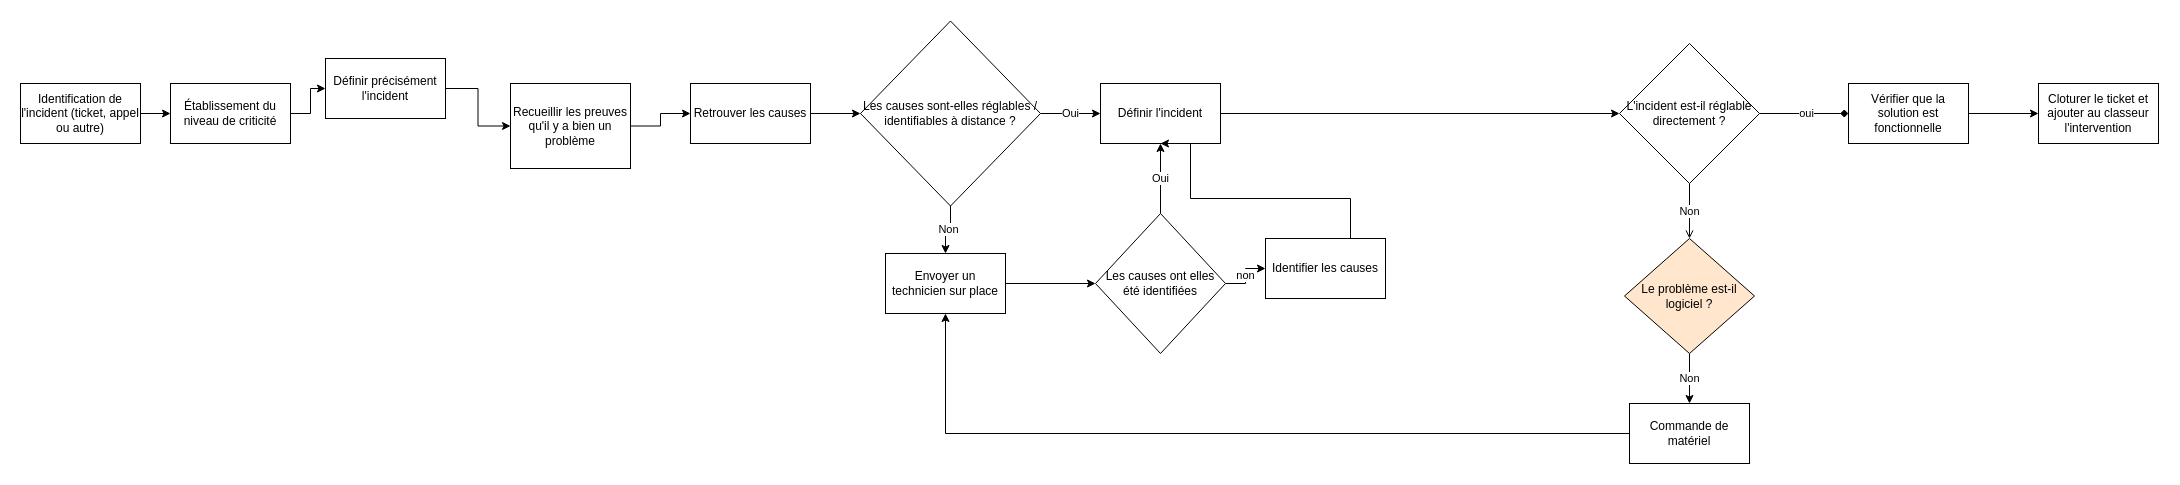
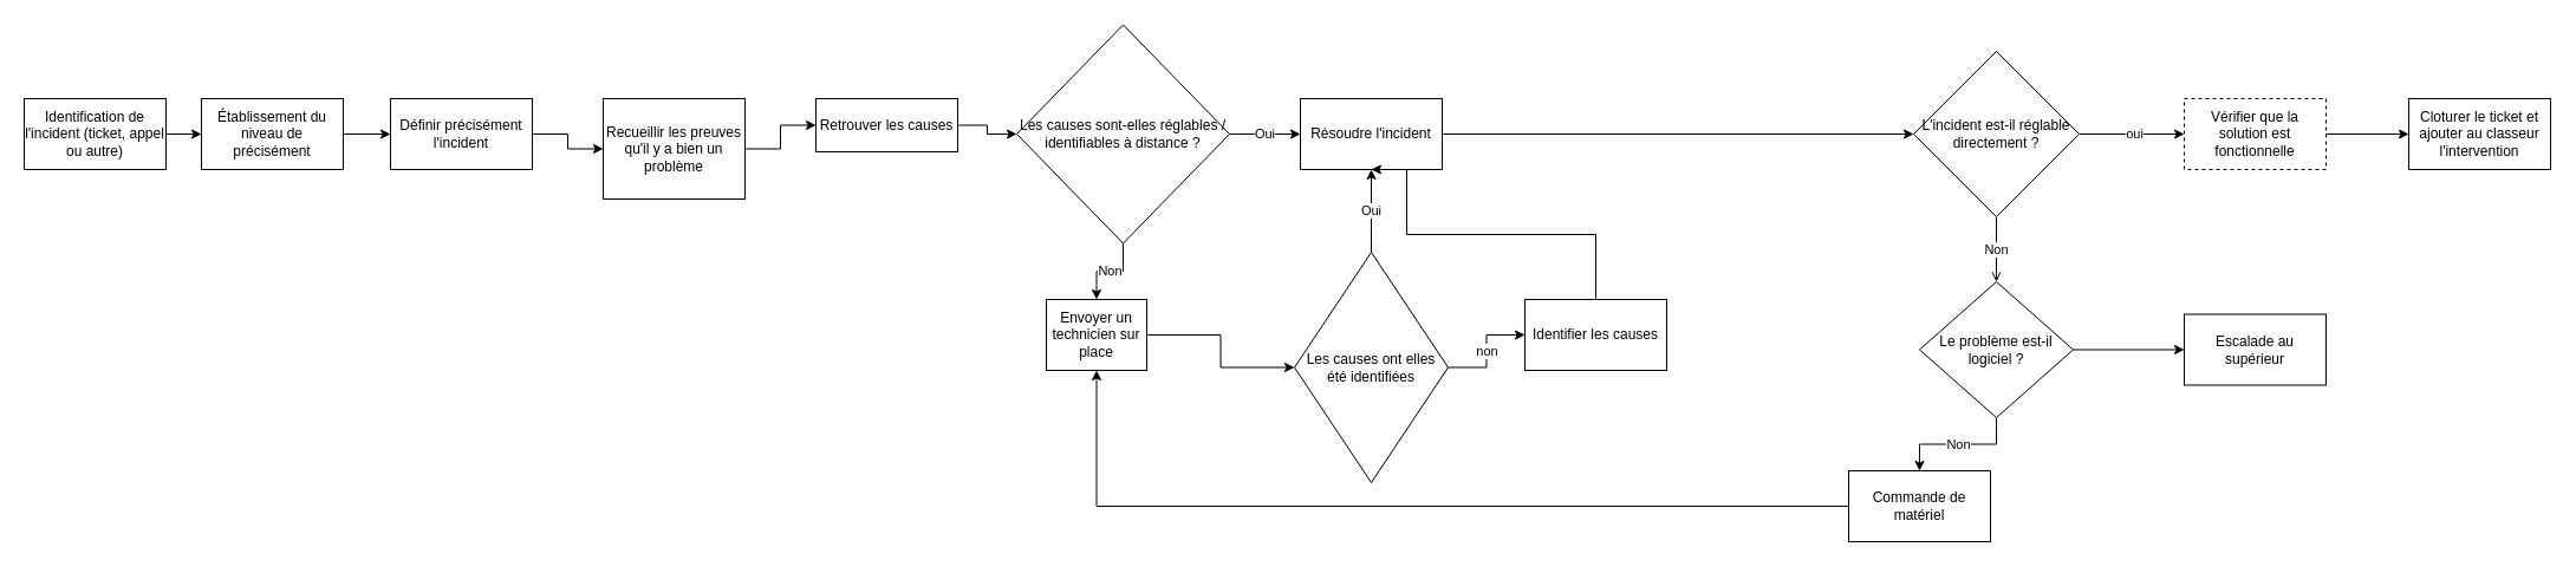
  <mxCell id="0" />
  <mxCell id="1" parent="0" />
  <mxCell id="2" style="edgeStyle=orthogonalEdgeStyle;rounded=0;orthogonalLoop=1;jettySize=auto;html=1;exitX=1;exitY=0.5;exitDx=0;exitDy=0;" edge="1" parent="1" source="3" target="36"><mxGeometry relative="1" as="geometry" /></mxCell>
  <mxCell id="3" value="Identification de l'incident (ticket, appel ou autre)" style="whiteSpace=wrap;html=1;" vertex="1" parent="1"><mxGeometry y="83" width="120" height="60" as="geometry" x="20" /></mxCell>
  <mxCell id="4" style="edgeStyle=orthogonalEdgeStyle;rounded=0;orthogonalLoop=1;jettySize=auto;html=1;exitX=1;exitY=0.5;exitDx=0;exitDy=0;" edge="1" parent="1" source="5" target="7"><mxGeometry relative="1" as="geometry" /></mxCell>
- <mxCell id="5" value="Définir précisément l'incident" style="whiteSpace=wrap;html=1;" vertex="1" parent="1"><mxGeometry x="325" y="58" width="120" height="60" as="geometry" /></mxCell>
+ <mxCell id="5" value="Définir précisément l'incident" style="whiteSpace=wrap;html=1;" vertex="1" parent="1"><mxGeometry x="330" y="83" width="120" height="60" as="geometry" /></mxCell>
  <mxCell id="6" style="edgeStyle=orthogonalEdgeStyle;rounded=0;orthogonalLoop=1;jettySize=auto;html=1;exitX=1;exitY=0.5;exitDx=0;exitDy=0;" edge="1" parent="1" source="7" target="9"><mxGeometry relative="1" as="geometry" /></mxCell>
  <mxCell id="7" value="Recueillir les preuves qu'il y a bien un problème" style="whiteSpace=wrap;html=1;" vertex="1" parent="1"><mxGeometry x="510" y="83" width="120" height="85" as="geometry" /></mxCell>
  <mxCell id="8" style="edgeStyle=orthogonalEdgeStyle;rounded=0;orthogonalLoop=1;jettySize=auto;html=1;exitX=1;exitY=0.5;exitDx=0;exitDy=0;" edge="1" parent="1" source="9" target="12"><mxGeometry relative="1" as="geometry" /></mxCell>
- <mxCell id="9" value="Retrouver les causes" style="whiteSpace=wrap;html=1;" vertex="1" parent="1"><mxGeometry x="690" y="83" width="120" height="60" as="geometry" /></mxCell>
+ <mxCell id="9" value="Retrouver les causes" style="whiteSpace=wrap;html=1;" vertex="1" parent="1"><mxGeometry x="690" y="83" width="120" height="45" as="geometry" /></mxCell>
  <mxCell id="10" value="Non" style="edgeStyle=orthogonalEdgeStyle;rounded=0;orthogonalLoop=1;jettySize=auto;html=1;exitX=0.5;exitY=1;exitDx=0;exitDy=0;" edge="1" parent="1" source="12" target="14"><mxGeometry relative="1" as="geometry" /></mxCell>
  <mxCell id="11" value="Oui" style="edgeStyle=orthogonalEdgeStyle;rounded=0;orthogonalLoop=1;jettySize=auto;html=1;exitX=1;exitY=0.5;exitDx=0;exitDy=0;" edge="1" parent="1" source="12" target="16"><mxGeometry relative="1" as="geometry" /></mxCell>
  <mxCell id="12" value="Les causes sont-elles réglables / identifiables à distance ?" style="rhombus;whiteSpace=wrap;html=1;" vertex="1" parent="1"><mxGeometry x="860" y="20.5" width="180" height="185" as="geometry" /></mxCell>
  <mxCell id="13" style="edgeStyle=orthogonalEdgeStyle;rounded=0;orthogonalLoop=1;jettySize=auto;html=1;exitX=1;exitY=0.5;exitDx=0;exitDy=0;" edge="1" parent="1" source="14" target="28"><mxGeometry relative="1" as="geometry" /></mxCell>
- <mxCell id="14" value="Envoyer un technicien sur place" style="whiteSpace=wrap;html=1;" vertex="1" parent="1"><mxGeometry x="885" y="253" width="120" height="60" as="geometry" /></mxCell>
+ <mxCell id="14" value="Envoyer un technicien sur place" style="whiteSpace=wrap;html=1;" vertex="1" parent="1"><mxGeometry x="885" y="253" width="85" height="60" as="geometry" /></mxCell>
  <mxCell id="15" style="edgeStyle=orthogonalEdgeStyle;rounded=0;orthogonalLoop=1;jettySize=auto;html=1;exitX=1;exitY=0.5;exitDx=0;exitDy=0;" edge="1" parent="1" source="16" target="23"><mxGeometry relative="1" as="geometry" /></mxCell>
- <mxCell id="16" value="Définir l'incident" style="whiteSpace=wrap;html=1;" vertex="1" parent="1"><mxGeometry x="1100" y="83" width="120" height="60" as="geometry" /></mxCell>
+ <mxCell id="16" value="Résoudre l'incident" style="whiteSpace=wrap;html=1;" vertex="1" parent="1"><mxGeometry x="1100" y="83" width="120" height="60" as="geometry" /></mxCell>
  <mxCell id="17" style="edgeStyle=orthogonalEdgeStyle;rounded=0;orthogonalLoop=1;jettySize=auto;html=1;exitX=1;exitY=0.5;exitDx=0;exitDy=0;" edge="1" parent="1" source="18" target="19"><mxGeometry relative="1" as="geometry" /></mxCell>
- <mxCell id="18" value="Vérifier que la solution est fonctionnelle" style="whiteSpace=wrap;html=1;" vertex="1" parent="1"><mxGeometry x="1848" y="83" width="120" height="60" as="geometry" /></mxCell>
+ <mxCell id="18" value="Vérifier que la solution est fonctionnelle" style="whiteSpace=wrap;html=1;dashed=1;" vertex="1" parent="1"><mxGeometry x="1848" y="83" width="120" height="60" as="geometry" /></mxCell>
  <mxCell id="19" value="Cloturer le ticket et ajouter au classeur l'intervention" style="whiteSpace=wrap;html=1;" vertex="1" parent="1"><mxGeometry x="2038" y="83" width="120" height="60" as="geometry" /></mxCell>
- <mxCell id="20" style="edgeStyle=orthogonalEdgeStyle;rounded=0;orthogonalLoop=1;jettySize=auto;html=1;exitX=1;exitY=0.5;exitDx=0;exitDy=0;endArrow=diamond;" edge="1" parent="1" source="23" target="18"><mxGeometry relative="1" as="geometry" /></mxCell>
+ <mxCell id="20" style="edgeStyle=orthogonalEdgeStyle;rounded=0;orthogonalLoop=1;jettySize=auto;html=1;exitX=1;exitY=0.5;exitDx=0;exitDy=0;" edge="1" parent="1" source="23" target="18"><mxGeometry relative="1" as="geometry" /></mxCell>
  <mxCell id="21" value="oui" style="edgeLabel;html=1;align=center;verticalAlign=middle;resizable=0;points=[];" vertex="1" connectable="0" parent="20"><mxGeometry x="0.034" y="2" relative="1" as="geometry"><mxPoint y="1" as="offset" /></mxGeometry></mxCell>
  <mxCell id="22" value="Non" style="edgeStyle=orthogonalEdgeStyle;rounded=0;orthogonalLoop=1;jettySize=auto;html=1;exitX=0.5;exitY=1;exitDx=0;exitDy=0;endArrow=open;" edge="1" parent="1" source="23" target="33"><mxGeometry relative="1" as="geometry" /></mxCell>
  <mxCell id="23" value="L'incident est-il réglable directement ?" style="rhombus;whiteSpace=wrap;html=1;" vertex="1" parent="1"><mxGeometry x="1619" y="43" width="140" height="140" as="geometry" /></mxCell>
  <mxCell id="24" style="edgeStyle=orthogonalEdgeStyle;rounded=0;orthogonalLoop=1;jettySize=auto;html=1;exitX=0;exitY=0.5;exitDx=0;exitDy=0;" edge="1" parent="1" source="25" target="14"><mxGeometry relative="1" as="geometry" /></mxCell>
- <mxCell id="25" value="Commande de matériel" style="whiteSpace=wrap;html=1;" vertex="1" parent="1"><mxGeometry x="1629" y="403" width="120" height="60" as="geometry" /></mxCell>
+ <mxCell id="25" value="Commande de matériel" style="whiteSpace=wrap;html=1;" vertex="1" parent="1"><mxGeometry x="1564" y="398" width="120" height="60" as="geometry" /></mxCell>
  <mxCell id="26" value="Oui" style="edgeStyle=orthogonalEdgeStyle;rounded=0;orthogonalLoop=1;jettySize=auto;html=1;exitX=0.5;exitY=0;exitDx=0;exitDy=0;" edge="1" parent="1" source="28" target="16"><mxGeometry relative="1" as="geometry" /></mxCell>
  <mxCell id="27" value="non" style="edgeStyle=orthogonalEdgeStyle;rounded=0;orthogonalLoop=1;jettySize=auto;html=1;exitX=1;exitY=0.5;exitDx=0;exitDy=0;" edge="1" parent="1" source="28" target="30"><mxGeometry relative="1" as="geometry" /></mxCell>
- <mxCell id="28" value="Les causes ont elles été identifiées" style="rhombus;whiteSpace=wrap;html=1;" vertex="1" parent="1"><mxGeometry x="1095" y="213" width="130" height="140" as="geometry" /></mxCell>
+ <mxCell id="28" value="Les causes ont elles été identifiées" style="rhombus;whiteSpace=wrap;html=1;" vertex="1" parent="1"><mxGeometry x="1095" y="213" width="130" height="195" as="geometry" /></mxCell>
  <mxCell id="29" style="edgeStyle=orthogonalEdgeStyle;rounded=0;orthogonalLoop=1;jettySize=auto;html=1;exitX=0;exitY=0;exitDx=0;exitDy=0;entryX=0.5;entryY=1;entryDx=0;entryDy=0;" edge="1" parent="1" source="30" target="16"><mxGeometry relative="1" as="geometry"><Array as="points"><mxPoint x="1350" y="253" /><mxPoint x="1350" y="198" /><mxPoint x="1190" y="198" /><mxPoint x="1190" y="143" /></Array></mxGeometry></mxCell>
- <mxCell id="30" value="Identifier les causes" style="whiteSpace=wrap;html=1;" vertex="1" parent="1"><mxGeometry x="1265" y="238" width="120" height="60" as="geometry" /></mxCell>
+ <mxCell id="30" value="Identifier les causes" style="whiteSpace=wrap;html=1;" vertex="1" parent="1"><mxGeometry x="1290" y="253" width="120" height="60" as="geometry" /></mxCell>
  <mxCell id="31" value="Non" style="edgeStyle=orthogonalEdgeStyle;rounded=0;orthogonalLoop=1;jettySize=auto;html=1;exitX=0.5;exitY=1;exitDx=0;exitDy=0;" edge="1" parent="1" source="33" target="25"><mxGeometry relative="1" as="geometry" /></mxCell>
- <mxCell id="33" value="Le problème est-il logiciel ?" style="rhombus;whiteSpace=wrap;html=1;fillColor=#ffe6cc;" vertex="1" parent="1"><mxGeometry x="1624" y="238" width="130" height="115" as="geometry" /></mxCell>
+ <mxCell id="32" style="edgeStyle=orthogonalEdgeStyle;rounded=0;orthogonalLoop=1;jettySize=auto;html=1;exitX=1;exitY=0.5;exitDx=0;exitDy=0;" edge="1" parent="1" source="33" target="34"><mxGeometry relative="1" as="geometry" /></mxCell>
+ <mxCell id="33" value="Le problème est-il logiciel ?" style="rhombus;whiteSpace=wrap;html=1;" vertex="1" parent="1"><mxGeometry x="1624" y="238" width="130" height="115" as="geometry" /></mxCell>
+ <mxCell id="34" value="Escalade au supérieur" style="whiteSpace=wrap;html=1;" vertex="1" parent="1"><mxGeometry x="1848" y="265.5" width="120" height="60" as="geometry" /></mxCell>
  <mxCell id="35" style="edgeStyle=orthogonalEdgeStyle;rounded=0;orthogonalLoop=1;jettySize=auto;html=1;exitX=1;exitY=0.5;exitDx=0;exitDy=0;" edge="1" parent="1" source="36" target="5"><mxGeometry relative="1" as="geometry" /></mxCell>
- <mxCell id="36" value="Établissement du niveau de criticité" style="whiteSpace=wrap;html=1;" vertex="1" parent="1"><mxGeometry x="170" y="83" width="120" height="60" as="geometry" /></mxCell>
+ <mxCell id="36" value="Établissement du niveau de précisément" style="whiteSpace=wrap;html=1;" vertex="1" parent="1"><mxGeometry x="170" y="83" width="120" height="60" as="geometry" /></mxCell>
